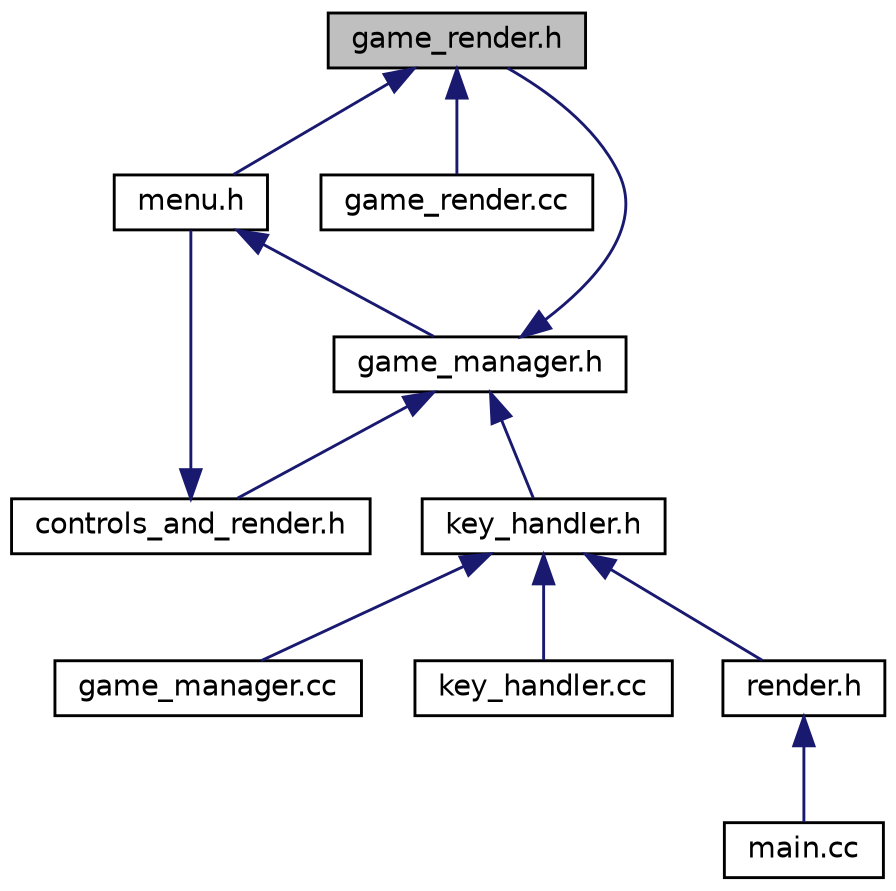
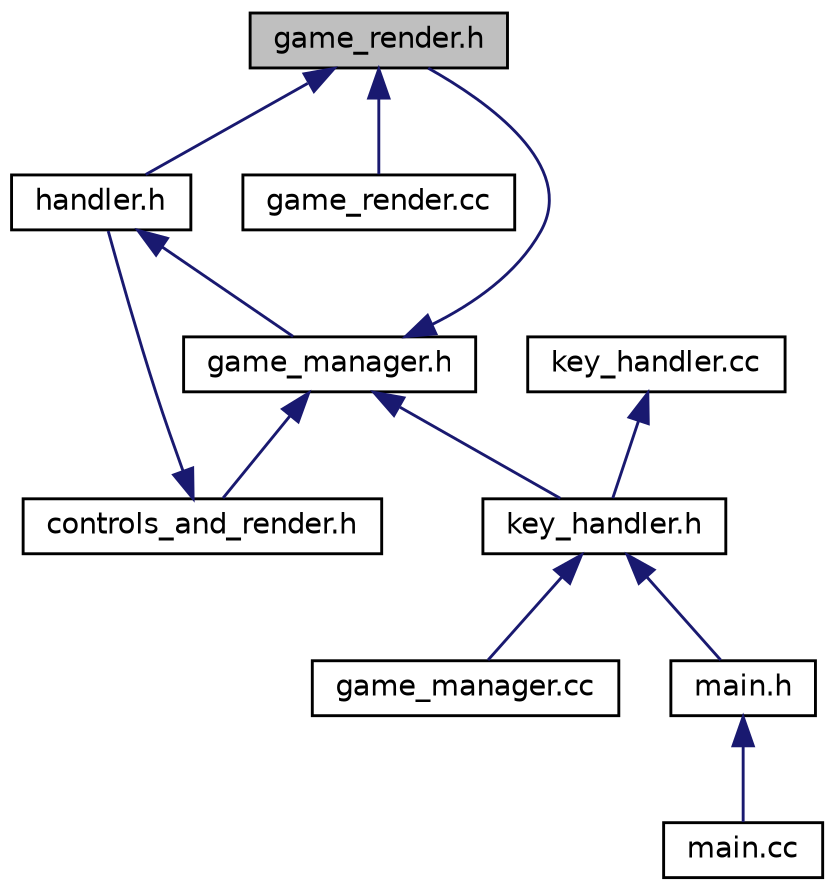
  digraph {
    node [color=black fillcolor=white fontname=Helvetica fontsize=10 shape=record style=filled]
    edge [color=midnightblue dir=back fontname=Helvetica fontsize=10 labelfontname=Helvetica labelfontsize=10 style=solid]
    n1 [fillcolor=grey75 fontcolor=black height=0.2 label="game_render.h" width=0.4]
-   n2 [height=0.2 label="menu.h" width=0.4]
+   n2 [height=0.2 label="handler.h" width=0.4]
    n3 [height=0.2 label="game_render.cc" width=0.4]
    n4 [height=0.2 label="game_manager.h" width=0.4]
    n5 [height=0.2 label="controls_and_render.h" width=0.4]
    n6 [height=0.2 label="key_handler.h" width=0.4]
    n7 [height=0.2 label="game_manager.cc" width=0.4]
    n8 [height=0.2 label="key_handler.cc" width=0.4]
-   n9 [height=0.2 label="render.h" width=0.4]
+   n9 [height=0.2 label="main.h" width=0.4]
    n10 [height=0.2 label="main.cc" width=0.4]
    n1 -> n2
    n1 -> n3
    n2 -> n4
    n4 -> n1
    n4 -> n5
    n4 -> n6
    n5 -> n2
    n6 -> n7
-   n6 -> n8
+   n8 -> n6
    n6 -> n9
    n9 -> n10
  }
